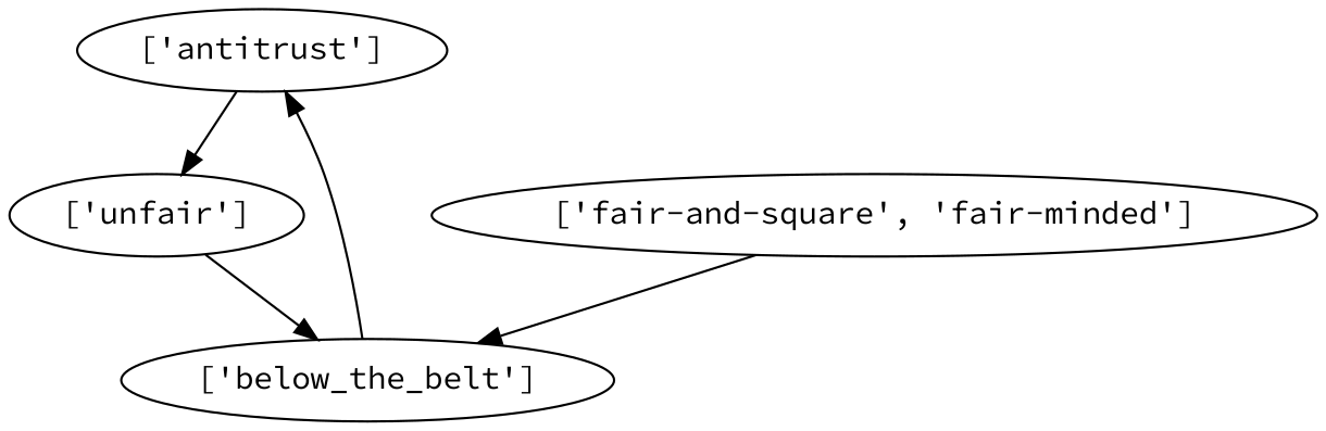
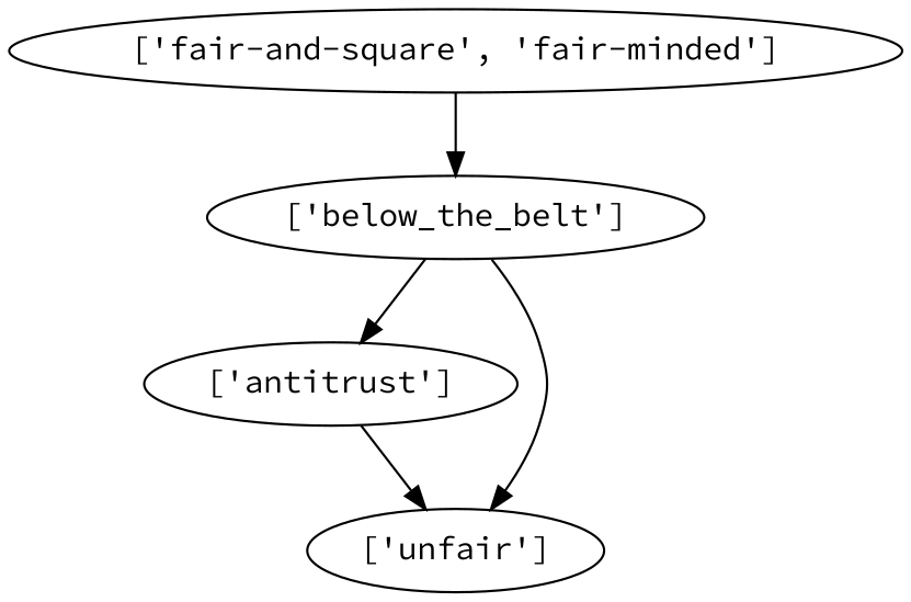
  strict digraph {
    fontname="Source Code Pro"
    node [fontname="Source Code Pro"]
    edge [fontname="Source Code Pro"]
    "['antitrust']"
    "['unfair']"
    "['below_the_belt']"
    "['fair-and-square', 'fair-minded']"
    "['antitrust']" -> "['unfair']"
    "['below_the_belt']" -> "['antitrust']"
-   "['unfair']" -> "['below_the_belt']"
+   "['below_the_belt']" -> "['unfair']"
    "['fair-and-square', 'fair-minded']" -> "['below_the_belt']"
  }
